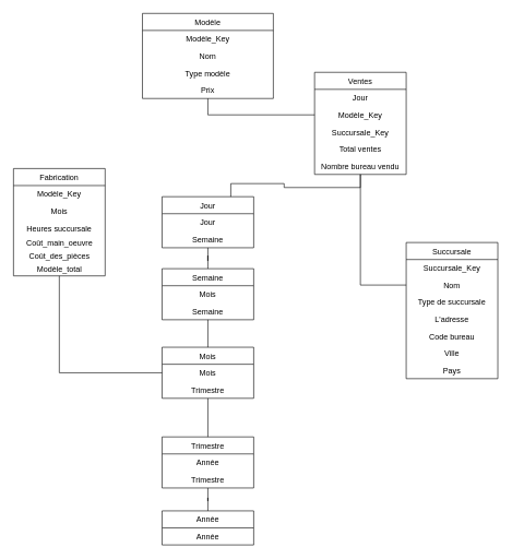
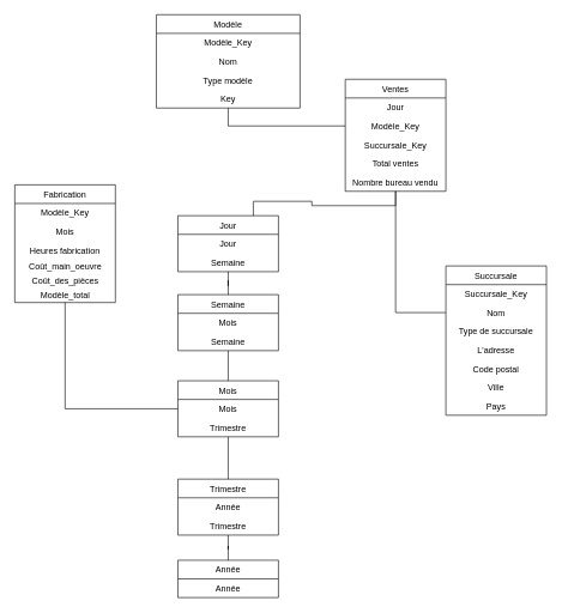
  <mxCell id="0" />
  <mxCell id="1" parent="0" />
  <mxCell id="2" value="Fabrication" style="swimlane;fontStyle=0;childLayout=stackLayout;horizontal=1;startSize=26;fillColor=none;horizontalStack=0;resizeParent=1;resizeParentMax=0;resizeLast=0;collapsible=1;marginBottom=0;align=center;fontSize=12;" parent="1" vertex="1"><mxGeometry x="20" y="257" width="140" height="164" as="geometry"><mxRectangle x="344" y="210" width="90" height="26" as="alternateBounds" /></mxGeometry></mxCell>
  <mxCell id="3" value="Modèle_Key" style="text;strokeColor=none;fillColor=none;align=center;verticalAlign=top;spacingLeft=4;spacingRight=4;overflow=hidden;rotatable=0;points=[[0,0.5],[1,0.5]];portConstraint=eastwest;fontSize=12;" parent="2" vertex="1"><mxGeometry y="26" width="140" height="26" as="geometry" /></mxCell>
  <mxCell id="4" value="Mois" style="text;strokeColor=none;fillColor=none;align=center;verticalAlign=top;spacingLeft=4;spacingRight=4;overflow=hidden;rotatable=0;points=[[0,0.5],[1,0.5]];portConstraint=eastwest;fontSize=12;" parent="2" vertex="1"><mxGeometry y="52" width="140" height="26" as="geometry" /></mxCell>
- <mxCell id="5" value="Heures succursale" style="text;strokeColor=none;fillColor=none;align=center;verticalAlign=top;spacingLeft=4;spacingRight=4;overflow=hidden;rotatable=0;points=[[0,0.5],[1,0.5]];portConstraint=eastwest;" parent="2" vertex="1"><mxGeometry y="78" width="140" height="26" as="geometry" /></mxCell>
+ <mxCell id="5" value="Heures fabrication" style="text;strokeColor=none;fillColor=none;align=center;verticalAlign=top;spacingLeft=4;spacingRight=4;overflow=hidden;rotatable=0;points=[[0,0.5],[1,0.5]];portConstraint=eastwest;" parent="2" vertex="1"><mxGeometry y="78" width="140" height="26" as="geometry" /></mxCell>
  <mxCell id="6" value="Coût_main_oeuvre" style="text;html=1;align=center;verticalAlign=middle;resizable=0;points=[];autosize=1;strokeColor=none;fontSize=12;" parent="2" vertex="1"><mxGeometry y="104" width="140" height="20" as="geometry" /></mxCell>
  <mxCell id="7" value="Coût_des_pièces" style="text;html=1;align=center;verticalAlign=middle;resizable=0;points=[];autosize=1;strokeColor=none;fontSize=12;" parent="2" vertex="1"><mxGeometry y="124" width="140" height="20" as="geometry" /></mxCell>
  <mxCell id="8" value="Modèle_total" style="text;html=1;align=center;verticalAlign=middle;resizable=0;points=[];autosize=1;strokeColor=none;fontSize=12;" parent="2" vertex="1"><mxGeometry y="144" width="140" height="20" as="geometry" /></mxCell>
  <mxCell id="9" value="" style="edgeStyle=orthogonalEdgeStyle;rounded=0;orthogonalLoop=1;jettySize=auto;html=1;endArrow=none;endFill=0;" parent="1" source="11" target="15" edge="1"><mxGeometry relative="1" as="geometry" /></mxCell>
  <mxCell id="10" value="" style="edgeStyle=orthogonalEdgeStyle;rounded=0;orthogonalLoop=1;jettySize=auto;html=1;endArrow=none;endFill=0;" parent="1" source="11" target="27" edge="1"><mxGeometry relative="1" as="geometry" /></mxCell>
  <mxCell id="11" value="Mois" style="swimlane;fontStyle=0;childLayout=stackLayout;horizontal=1;startSize=26;fillColor=none;horizontalStack=0;resizeParent=1;resizeParentMax=0;resizeLast=0;collapsible=1;marginBottom=0;align=center;" parent="1" vertex="1"><mxGeometry x="247" y="530" width="140" height="78" as="geometry"><mxRectangle x="344" y="210" width="90" height="26" as="alternateBounds" /></mxGeometry></mxCell>
  <mxCell id="12" value="Mois" style="text;strokeColor=none;fillColor=none;align=center;verticalAlign=top;spacingLeft=4;spacingRight=4;overflow=hidden;rotatable=0;points=[[0,0.5],[1,0.5]];portConstraint=eastwest;" parent="11" vertex="1"><mxGeometry y="26" width="140" height="26" as="geometry" /></mxCell>
  <mxCell id="13" value="Trimestre" style="text;strokeColor=none;fillColor=none;align=center;verticalAlign=top;spacingLeft=4;spacingRight=4;overflow=hidden;rotatable=0;points=[[0,0.5],[1,0.5]];portConstraint=eastwest;" parent="11" vertex="1"><mxGeometry y="52" width="140" height="26" as="geometry" /></mxCell>
  <mxCell id="14" value="" style="edgeStyle=orthogonalEdgeStyle;rounded=0;orthogonalLoop=1;jettySize=auto;html=1;endArrow=none;endFill=0;" parent="1" source="15" target="18" edge="1"><mxGeometry relative="1" as="geometry" /></mxCell>
  <mxCell id="15" value="Trimestre" style="swimlane;fontStyle=0;childLayout=stackLayout;horizontal=1;startSize=26;fillColor=none;horizontalStack=0;resizeParent=1;resizeParentMax=0;resizeLast=0;collapsible=1;marginBottom=0;align=center;" parent="1" vertex="1"><mxGeometry x="247" y="667" width="140" height="78" as="geometry"><mxRectangle x="344" y="210" width="90" height="26" as="alternateBounds" /></mxGeometry></mxCell>
  <mxCell id="16" value="Année" style="text;strokeColor=none;fillColor=none;align=center;verticalAlign=top;spacingLeft=4;spacingRight=4;overflow=hidden;rotatable=0;points=[[0,0.5],[1,0.5]];portConstraint=eastwest;" parent="15" vertex="1"><mxGeometry y="26" width="140" height="26" as="geometry" /></mxCell>
  <mxCell id="17" value="Trimestre" style="text;strokeColor=none;fillColor=none;align=center;verticalAlign=top;spacingLeft=4;spacingRight=4;overflow=hidden;rotatable=0;points=[[0,0.5],[1,0.5]];portConstraint=eastwest;" parent="15" vertex="1"><mxGeometry y="52" width="140" height="26" as="geometry" /></mxCell>
  <mxCell id="18" value="Année" style="swimlane;fontStyle=0;childLayout=stackLayout;horizontal=1;startSize=26;fillColor=none;horizontalStack=0;resizeParent=1;resizeParentMax=0;resizeLast=0;collapsible=1;marginBottom=0;align=center;" parent="1" vertex="1"><mxGeometry x="247" y="780" width="140" height="52" as="geometry"><mxRectangle x="344" y="210" width="90" height="26" as="alternateBounds" /></mxGeometry></mxCell>
  <mxCell id="19" value="Année" style="text;strokeColor=none;fillColor=none;align=center;verticalAlign=top;spacingLeft=4;spacingRight=4;overflow=hidden;rotatable=0;points=[[0,0.5],[1,0.5]];portConstraint=eastwest;" parent="18" vertex="1"><mxGeometry y="26" width="140" height="26" as="geometry" /></mxCell>
  <mxCell id="20" style="edgeStyle=orthogonalEdgeStyle;rounded=0;orthogonalLoop=1;jettySize=auto;html=1;exitX=0;exitY=0.5;exitDx=0;exitDy=0;endArrow=none;endFill=0;" parent="1" source="12" target="2" edge="1"><mxGeometry relative="1" as="geometry" /></mxCell>
  <mxCell id="21" value="Modèle" style="swimlane;fontStyle=0;childLayout=stackLayout;horizontal=1;startSize=26;fillColor=none;horizontalStack=0;resizeParent=1;resizeParentMax=0;resizeLast=0;collapsible=1;marginBottom=0;align=center;" parent="1" vertex="1"><mxGeometry x="217" y="20" width="200" height="130" as="geometry" /></mxCell>
  <mxCell id="22" value="Modèle_Key" style="text;strokeColor=none;fillColor=none;align=center;verticalAlign=top;spacingLeft=4;spacingRight=4;overflow=hidden;rotatable=0;points=[[0,0.5],[1,0.5]];portConstraint=eastwest;" parent="21" vertex="1"><mxGeometry y="26" width="200" height="26" as="geometry" /></mxCell>
  <mxCell id="23" value="Nom" style="text;strokeColor=none;fillColor=none;align=center;verticalAlign=top;spacingLeft=4;spacingRight=4;overflow=hidden;rotatable=0;points=[[0,0.5],[1,0.5]];portConstraint=eastwest;" parent="21" vertex="1"><mxGeometry y="52" width="200" height="26" as="geometry" /></mxCell>
  <mxCell id="24" value="Type modèle" style="text;strokeColor=none;fillColor=none;align=center;verticalAlign=top;spacingLeft=4;spacingRight=4;overflow=hidden;rotatable=0;points=[[0,0.5],[1,0.5]];portConstraint=eastwest;" parent="21" vertex="1"><mxGeometry y="78" width="200" height="26" as="geometry" /></mxCell>
- <mxCell id="25" value="Prix" style="text;strokeColor=none;fillColor=none;align=center;verticalAlign=top;spacingLeft=4;spacingRight=4;overflow=hidden;rotatable=0;points=[[0,0.5],[1,0.5]];portConstraint=eastwest;" parent="21" vertex="1"><mxGeometry y="104" width="200" height="26" as="geometry" /></mxCell>
+ <mxCell id="25" value="Key" style="text;strokeColor=none;fillColor=none;align=center;verticalAlign=top;spacingLeft=4;spacingRight=4;overflow=hidden;rotatable=0;points=[[0,0.5],[1,0.5]];portConstraint=eastwest;" parent="21" vertex="1"><mxGeometry y="104" width="200" height="26" as="geometry" /></mxCell>
  <mxCell id="26" value="" style="edgeStyle=orthogonalEdgeStyle;rounded=0;orthogonalLoop=1;jettySize=auto;html=1;endArrow=none;endFill=0;" parent="1" source="27" target="31" edge="1"><mxGeometry relative="1" as="geometry" /></mxCell>
  <mxCell id="27" value="Semaine" style="swimlane;fontStyle=0;childLayout=stackLayout;horizontal=1;startSize=26;fillColor=none;horizontalStack=0;resizeParent=1;resizeParentMax=0;resizeLast=0;collapsible=1;marginBottom=0;align=center;" parent="1" vertex="1"><mxGeometry x="247" y="410" width="140" height="78" as="geometry"><mxRectangle x="344" y="210" width="90" height="26" as="alternateBounds" /></mxGeometry></mxCell>
  <mxCell id="28" value="Mois" style="text;strokeColor=none;fillColor=none;align=center;verticalAlign=top;spacingLeft=4;spacingRight=4;overflow=hidden;rotatable=0;points=[[0,0.5],[1,0.5]];portConstraint=eastwest;" parent="27" vertex="1"><mxGeometry y="26" width="140" height="26" as="geometry" /></mxCell>
  <mxCell id="29" value="Semaine" style="text;strokeColor=none;fillColor=none;align=center;verticalAlign=top;spacingLeft=4;spacingRight=4;overflow=hidden;rotatable=0;points=[[0,0.5],[1,0.5]];portConstraint=eastwest;" parent="27" vertex="1"><mxGeometry y="52" width="140" height="26" as="geometry" /></mxCell>
  <mxCell id="30" style="edgeStyle=orthogonalEdgeStyle;rounded=0;orthogonalLoop=1;jettySize=auto;html=1;exitX=0.75;exitY=0;exitDx=0;exitDy=0;endArrow=none;endFill=0;" parent="1" source="31" target="34" edge="1"><mxGeometry relative="1" as="geometry" /></mxCell>
  <mxCell id="31" value="Jour" style="swimlane;fontStyle=0;childLayout=stackLayout;horizontal=1;startSize=26;fillColor=none;horizontalStack=0;resizeParent=1;resizeParentMax=0;resizeLast=0;collapsible=1;marginBottom=0;align=center;" parent="1" vertex="1"><mxGeometry x="247" y="300" width="140" height="78" as="geometry"><mxRectangle x="344" y="210" width="90" height="26" as="alternateBounds" /></mxGeometry></mxCell>
  <mxCell id="32" value="Jour" style="text;strokeColor=none;fillColor=none;align=center;verticalAlign=top;spacingLeft=4;spacingRight=4;overflow=hidden;rotatable=0;points=[[0,0.5],[1,0.5]];portConstraint=eastwest;" parent="31" vertex="1"><mxGeometry y="26" width="140" height="26" as="geometry" /></mxCell>
  <mxCell id="33" value="Semaine" style="text;strokeColor=none;fillColor=none;align=center;verticalAlign=top;spacingLeft=4;spacingRight=4;overflow=hidden;rotatable=0;points=[[0,0.5],[1,0.5]];portConstraint=eastwest;" parent="31" vertex="1"><mxGeometry y="52" width="140" height="26" as="geometry" /></mxCell>
  <mxCell id="34" value="Ventes" style="swimlane;fontStyle=0;childLayout=stackLayout;horizontal=1;startSize=26;fillColor=none;horizontalStack=0;resizeParent=1;resizeParentMax=0;resizeLast=0;collapsible=1;marginBottom=0;align=center;" parent="1" vertex="1"><mxGeometry x="480" y="110" width="140" height="156" as="geometry" /></mxCell>
  <mxCell id="35" value="Jour" style="text;strokeColor=none;fillColor=none;align=center;verticalAlign=top;spacingLeft=4;spacingRight=4;overflow=hidden;rotatable=0;points=[[0,0.5],[1,0.5]];portConstraint=eastwest;" parent="34" vertex="1"><mxGeometry y="26" width="140" height="26" as="geometry" /></mxCell>
  <mxCell id="36" value="Modèle_Key" style="text;strokeColor=none;fillColor=none;align=center;verticalAlign=top;spacingLeft=4;spacingRight=4;overflow=hidden;rotatable=0;points=[[0,0.5],[1,0.5]];portConstraint=eastwest;" parent="34" vertex="1"><mxGeometry y="52" width="140" height="26" as="geometry" /></mxCell>
  <mxCell id="37" value="Succursale_Key" style="text;strokeColor=none;fillColor=none;align=center;verticalAlign=top;spacingLeft=4;spacingRight=4;overflow=hidden;rotatable=0;points=[[0,0.5],[1,0.5]];portConstraint=eastwest;" parent="34" vertex="1"><mxGeometry y="78" width="140" height="26" as="geometry" /></mxCell>
  <mxCell id="38" value="Total ventes" style="text;strokeColor=none;fillColor=none;align=center;verticalAlign=top;spacingLeft=4;spacingRight=4;overflow=hidden;rotatable=0;points=[[0,0.5],[1,0.5]];portConstraint=eastwest;" parent="34" vertex="1"><mxGeometry y="104" width="140" height="26" as="geometry" /></mxCell>
  <mxCell id="39" value="Nombre bureau vendu" style="text;strokeColor=none;fillColor=none;align=center;verticalAlign=top;spacingLeft=4;spacingRight=4;overflow=hidden;rotatable=0;points=[[0,0.5],[1,0.5]];portConstraint=eastwest;" parent="34" vertex="1"><mxGeometry y="130" width="140" height="26" as="geometry" /></mxCell>
  <mxCell id="40" value="Succursale" style="swimlane;fontStyle=0;childLayout=stackLayout;horizontal=1;startSize=26;fillColor=none;horizontalStack=0;resizeParent=1;resizeParentMax=0;resizeLast=0;collapsible=1;marginBottom=0;align=center;" parent="1" vertex="1"><mxGeometry x="620" y="370" width="140" height="208" as="geometry" /></mxCell>
  <mxCell id="41" value="Succursale_Key" style="text;strokeColor=none;fillColor=none;align=center;verticalAlign=top;spacingLeft=4;spacingRight=4;overflow=hidden;rotatable=0;points=[[0,0.5],[1,0.5]];portConstraint=eastwest;" parent="40" vertex="1"><mxGeometry y="26" width="140" height="26" as="geometry" /></mxCell>
  <mxCell id="42" value="Nom" style="text;strokeColor=none;fillColor=none;align=center;verticalAlign=top;spacingLeft=4;spacingRight=4;overflow=hidden;rotatable=0;points=[[0,0.5],[1,0.5]];portConstraint=eastwest;" parent="40" vertex="1"><mxGeometry y="52" width="140" height="26" as="geometry" /></mxCell>
  <mxCell id="43" value="Type de succursale" style="text;strokeColor=none;fillColor=none;align=center;verticalAlign=top;spacingLeft=4;spacingRight=4;overflow=hidden;rotatable=0;points=[[0,0.5],[1,0.5]];portConstraint=eastwest;" parent="40" vertex="1"><mxGeometry y="78" width="140" height="26" as="geometry" /></mxCell>
  <mxCell id="44" value="L'adresse" style="text;strokeColor=none;fillColor=none;align=center;verticalAlign=top;spacingLeft=4;spacingRight=4;overflow=hidden;rotatable=0;points=[[0,0.5],[1,0.5]];portConstraint=eastwest;" parent="40" vertex="1"><mxGeometry y="104" width="140" height="26" as="geometry" /></mxCell>
- <mxCell id="45" value="Code bureau&#10;" style="text;strokeColor=none;fillColor=none;align=center;verticalAlign=top;spacingLeft=4;spacingRight=4;overflow=hidden;rotatable=0;points=[[0,0.5],[1,0.5]];portConstraint=eastwest;" parent="40" vertex="1"><mxGeometry y="130" width="140" height="26" as="geometry" /></mxCell>
+ <mxCell id="45" value="Code postal&#10;" style="text;strokeColor=none;fillColor=none;align=center;verticalAlign=top;spacingLeft=4;spacingRight=4;overflow=hidden;rotatable=0;points=[[0,0.5],[1,0.5]];portConstraint=eastwest;" parent="40" vertex="1"><mxGeometry y="130" width="140" height="26" as="geometry" /></mxCell>
  <mxCell id="46" value="Ville" style="text;strokeColor=none;fillColor=none;align=center;verticalAlign=top;spacingLeft=4;spacingRight=4;overflow=hidden;rotatable=0;points=[[0,0.5],[1,0.5]];portConstraint=eastwest;" parent="40" vertex="1"><mxGeometry y="156" width="140" height="26" as="geometry" /></mxCell>
  <mxCell id="47" value="Pays" style="text;strokeColor=none;fillColor=none;align=center;verticalAlign=top;spacingLeft=4;spacingRight=4;overflow=hidden;rotatable=0;points=[[0,0.5],[1,0.5]];portConstraint=eastwest;" parent="40" vertex="1"><mxGeometry y="182" width="140" height="26" as="geometry" /></mxCell>
  <mxCell id="48" style="edgeStyle=orthogonalEdgeStyle;rounded=0;orthogonalLoop=1;jettySize=auto;html=1;exitX=0;exitY=0.5;exitDx=0;exitDy=0;endArrow=none;endFill=0;" parent="1" source="36" target="21" edge="1"><mxGeometry relative="1" as="geometry" /></mxCell>
  <mxCell id="49" style="edgeStyle=orthogonalEdgeStyle;rounded=0;orthogonalLoop=1;jettySize=auto;html=1;exitX=0;exitY=0.5;exitDx=0;exitDy=0;endArrow=none;endFill=0;" parent="1" source="42" target="34" edge="1"><mxGeometry relative="1" as="geometry" /></mxCell>
